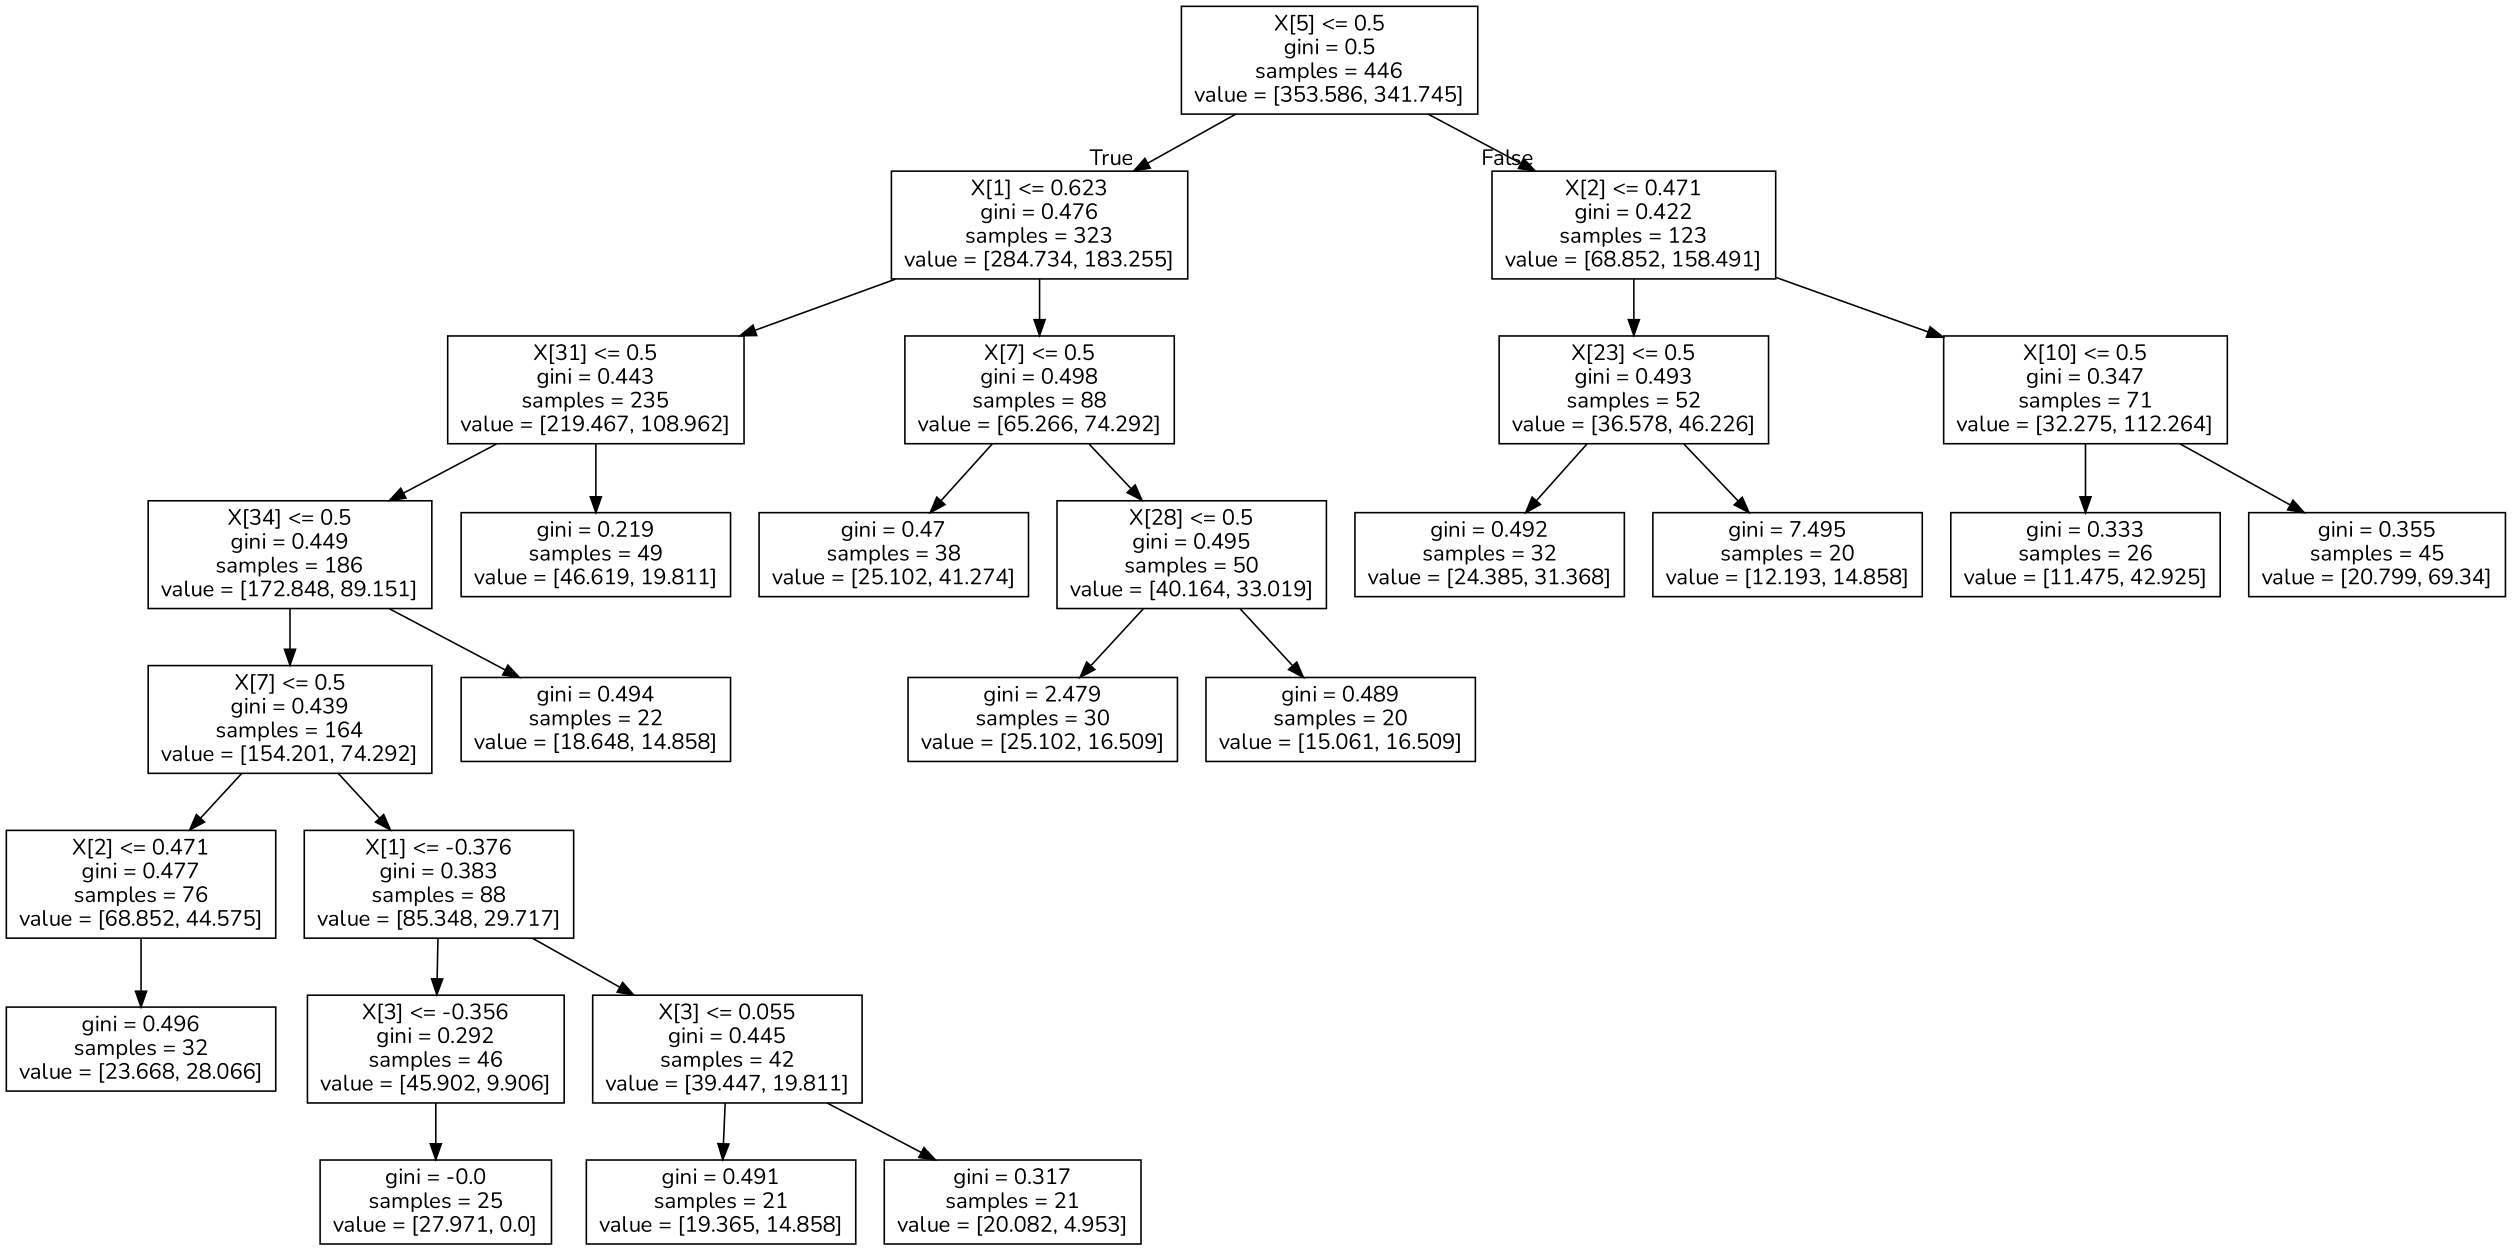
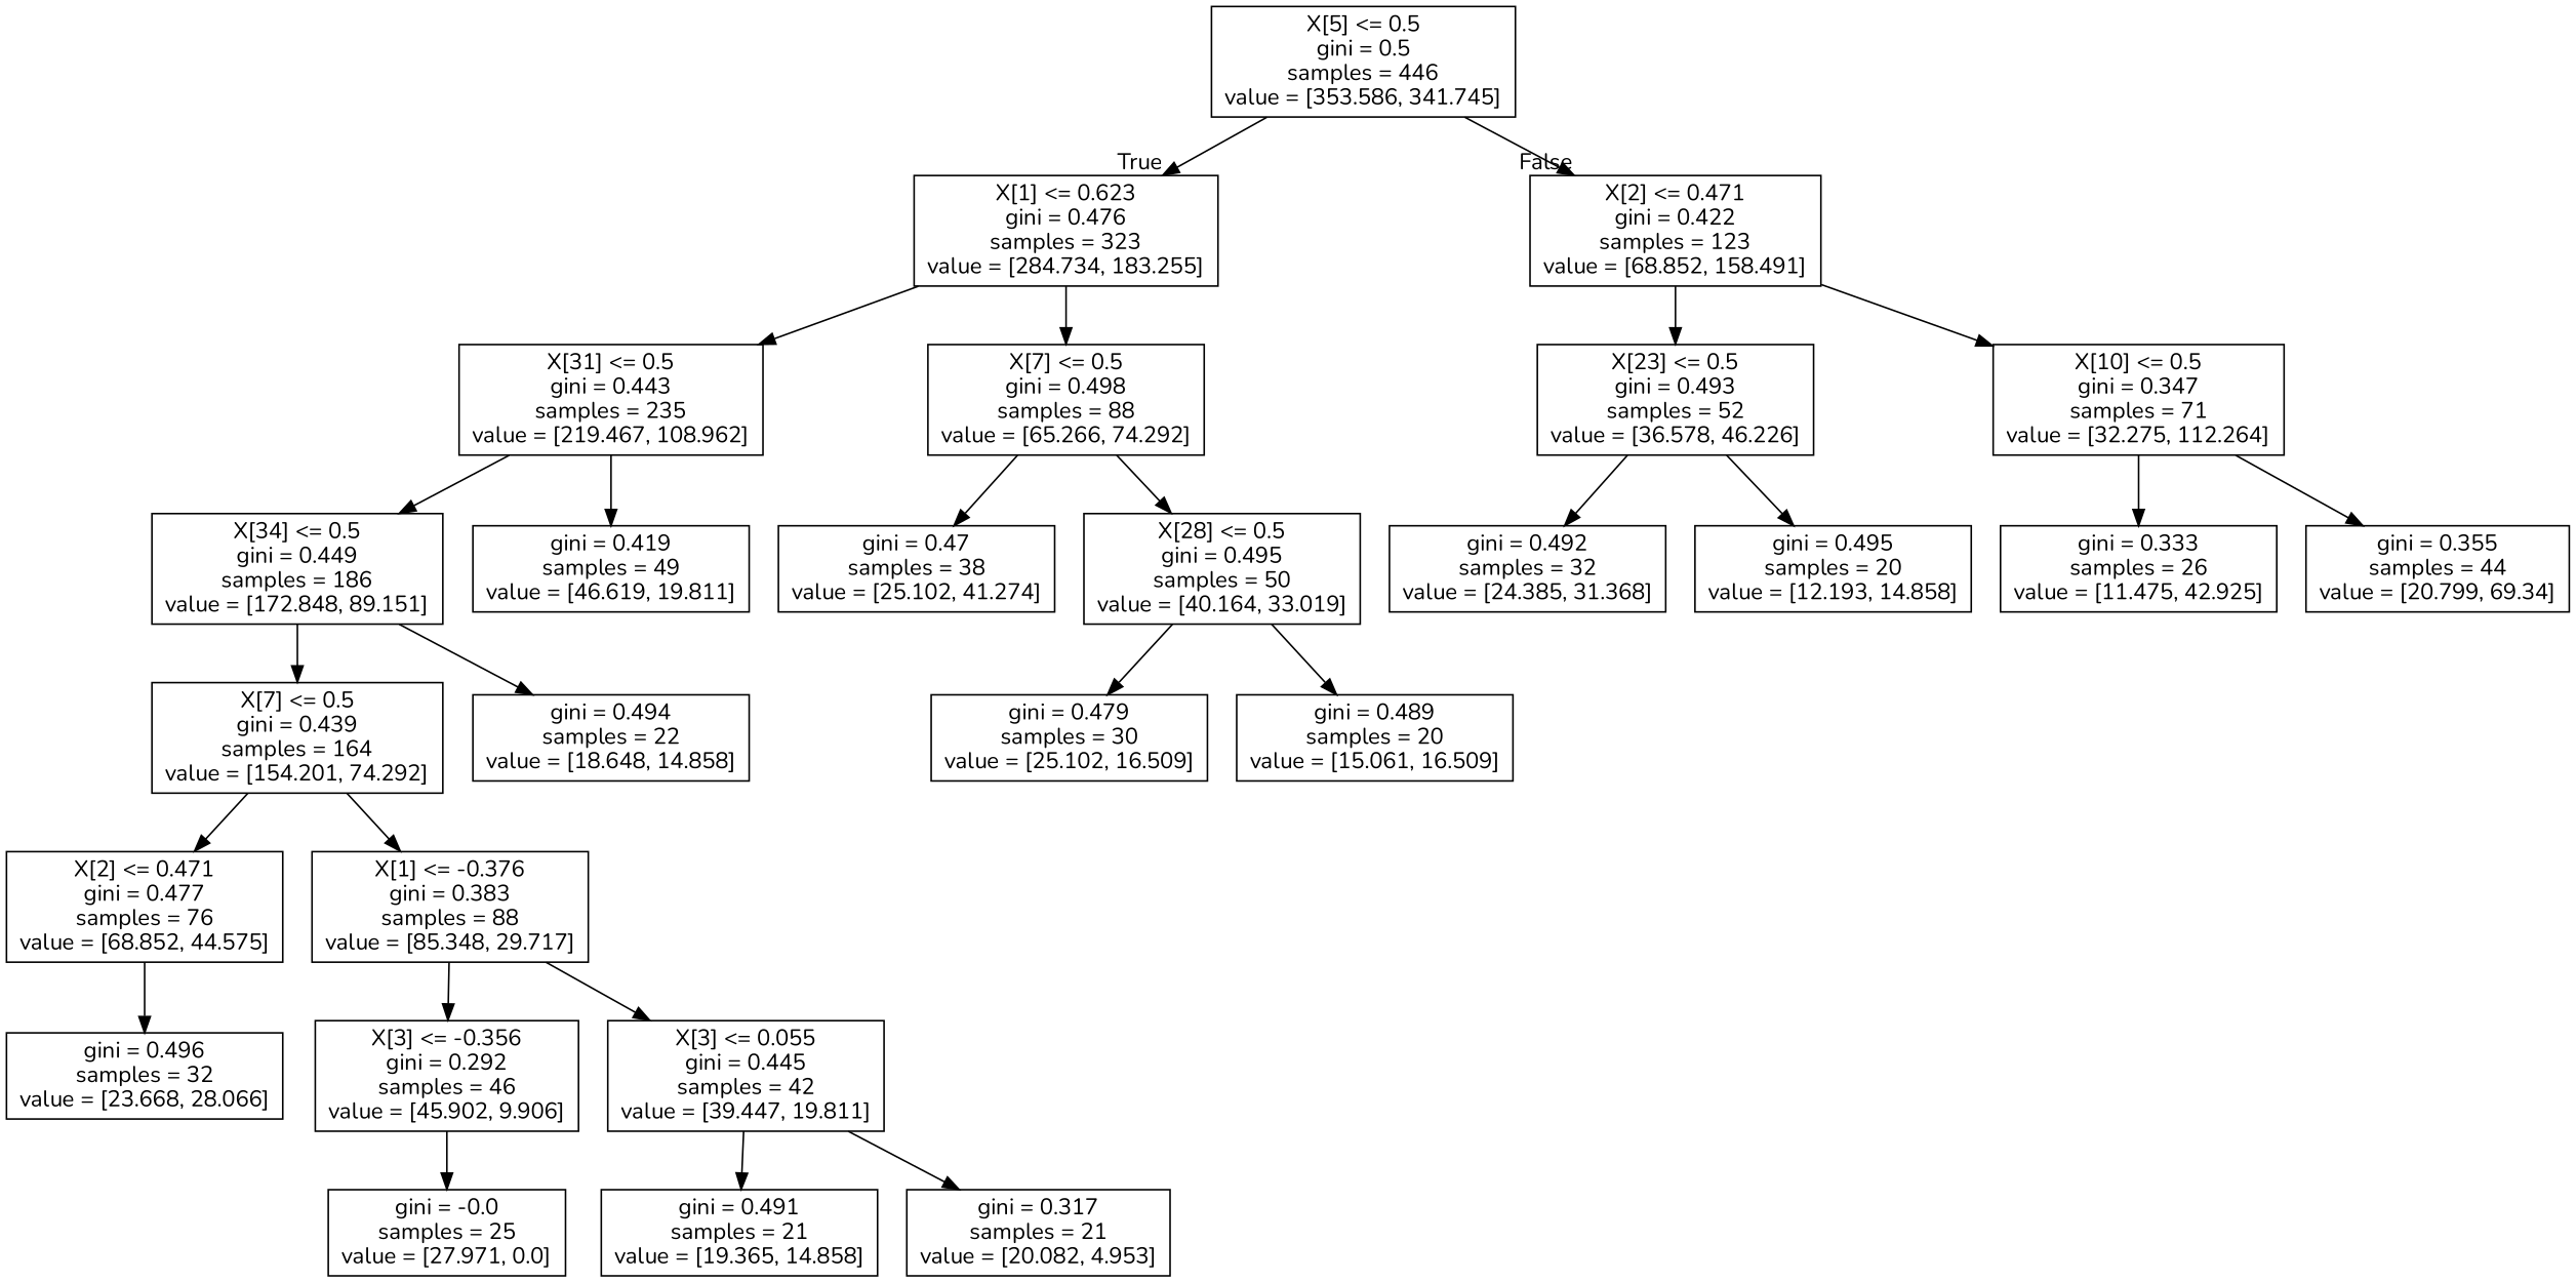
  digraph {
    fontname=Nunito
    node [fontname=Nunito shape=box]
    edge [fontname=Nunito]
    n1 [label="X[5] <= 0.5\ngini = 0.5\nsamples = 446\nvalue = [353.586, 341.745]"]
    n2 [label="X[1] <= 0.623\ngini = 0.476\nsamples = 323\nvalue = [284.734, 183.255]"]
    n3 [label="X[2] <= 0.471\ngini = 0.422\nsamples = 123\nvalue = [68.852, 158.491]"]
    n4 [label="X[31] <= 0.5\ngini = 0.443\nsamples = 235\nvalue = [219.467, 108.962]"]
    n5 [label="X[7] <= 0.5\ngini = 0.498\nsamples = 88\nvalue = [65.266, 74.292]"]
    n6 [label="X[23] <= 0.5\ngini = 0.493\nsamples = 52\nvalue = [36.578, 46.226]"]
    n7 [label="X[10] <= 0.5\ngini = 0.347\nsamples = 71\nvalue = [32.275, 112.264]"]
    n8 [label="X[34] <= 0.5\ngini = 0.449\nsamples = 186\nvalue = [172.848, 89.151]"]
-   n9 [label="gini = 0.219\nsamples = 49\nvalue = [46.619, 19.811]"]
+   n9 [label="gini = 0.419\nsamples = 49\nvalue = [46.619, 19.811]"]
    n10 [label="gini = 0.47\nsamples = 38\nvalue = [25.102, 41.274]"]
    n11 [label="X[28] <= 0.5\ngini = 0.495\nsamples = 50\nvalue = [40.164, 33.019]"]
    n12 [label="X[7] <= 0.5\ngini = 0.439\nsamples = 164\nvalue = [154.201, 74.292]"]
    n13 [label="gini = 0.494\nsamples = 22\nvalue = [18.648, 14.858]"]
    n14 [label="X[2] <= 0.471\ngini = 0.477\nsamples = 76\nvalue = [68.852, 44.575]"]
    n15 [label="X[1] <= -0.376\ngini = 0.383\nsamples = 88\nvalue = [85.348, 29.717]"]
    n16 [label="gini = 0.496\nsamples = 32\nvalue = [23.668, 28.066]"]
    n17 [label="X[3] <= -0.356\ngini = 0.292\nsamples = 46\nvalue = [45.902, 9.906]"]
    n18 [label="X[3] <= 0.055\ngini = 0.445\nsamples = 42\nvalue = [39.447, 19.811]"]
    n19 [label="gini = -0.0\nsamples = 25\nvalue = [27.971, 0.0]"]
    n20 [label="gini = 0.491\nsamples = 21\nvalue = [19.365, 14.858]"]
    n21 [label="gini = 0.317\nsamples = 21\nvalue = [20.082, 4.953]"]
-   n22 [label="gini = 2.479\nsamples = 30\nvalue = [25.102, 16.509]"]
+   n22 [label="gini = 0.479\nsamples = 30\nvalue = [25.102, 16.509]"]
    n23 [label="gini = 0.489\nsamples = 20\nvalue = [15.061, 16.509]"]
    n24 [label="gini = 0.492\nsamples = 32\nvalue = [24.385, 31.368]"]
-   n25 [label="gini = 7.495\nsamples = 20\nvalue = [12.193, 14.858]"]
+   n25 [label="gini = 0.495\nsamples = 20\nvalue = [12.193, 14.858]"]
    n26 [label="gini = 0.333\nsamples = 26\nvalue = [11.475, 42.925]"]
-   n27 [label="gini = 0.355\nsamples = 45\nvalue = [20.799, 69.34]"]
+   n27 [label="gini = 0.355\nsamples = 44\nvalue = [20.799, 69.34]"]
    n1 -> n2 [headlabel=True labelangle=45 labeldistance=2.5]
    n1 -> n3 [headlabel=False labelangle=-45 labeldistance=2.5]
    n2 -> n4
    n2 -> n5
    n3 -> n6
    n3 -> n7
    n4 -> n8
    n4 -> n9
    n5 -> n10
    n5 -> n11
    n6 -> n24
    n6 -> n25
    n7 -> n26
    n7 -> n27
    n8 -> n12
    n8 -> n13
    n11 -> n22
    n11 -> n23
    n12 -> n14
    n12 -> n15
    n14 -> n16
    n15 -> n17
    n15 -> n18
    n17 -> n19
    n18 -> n20
    n18 -> n21
  }
